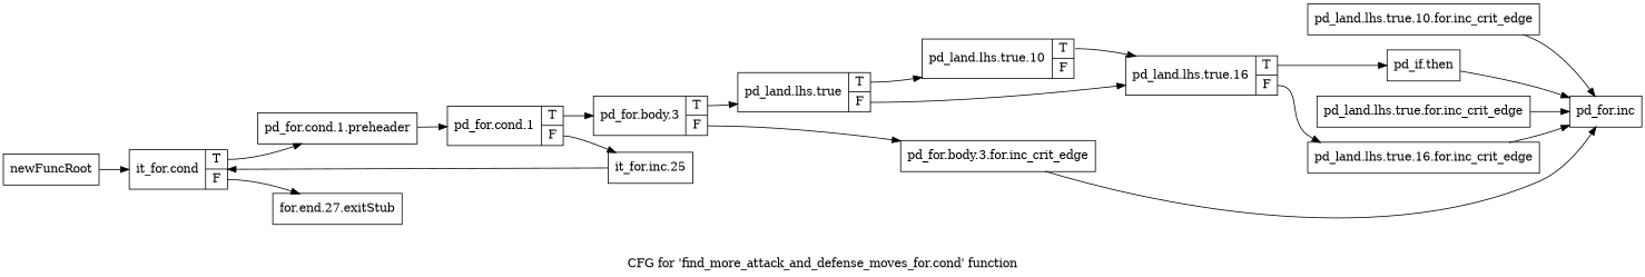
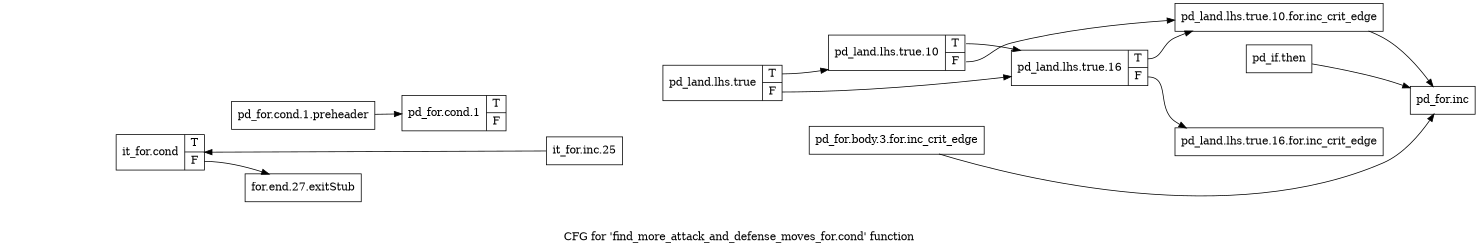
  digraph {
    label="CFG for 'find_more_attack_and_defense_moves_for.cond' function"
    rankdir=LR
    node [shape=record]
-   n1 [label="{newFuncRoot}"]
    n2 [label="{it_for.cond|{<s0>T|<s1>F}}"]
    n3 [label="{for.end.27.exitStub}"]
    n4 [label="{pd_for.cond.1.preheader}"]
    n5 [label="{pd_for.cond.1|{<s0>T|<s1>F}}"]
-   n6 [label="{pd_for.body.3|{<s0>T|<s1>F}}"]
    n7 [label="{it_for.inc.25}"]
    n8 [label="{pd_land.lhs.true|{<s0>T|<s1>F}}"]
    n9 [label="{pd_for.body.3.for.inc_crit_edge}"]
    n10 [label="{pd_land.lhs.true.10|{<s0>T|<s1>F}}"]
    n11 [label="{pd_land.lhs.true.16|{<s0>T|<s1>F}}"]
    n12 [label="{pd_for.inc}"]
    n13 [label="{pd_land.lhs.true.10.for.inc_crit_edge}"]
-   n14 [label="{pd_land.lhs.true.for.inc_crit_edge}"]
    n15 [label="{pd_if.then}"]
    n16 [label="{pd_land.lhs.true.16.for.inc_crit_edge}"]
-   n1 -> n2
    n2 -> n3 [tailport=s1]
-   n2 -> n4 [tailport=s0]
    n4 -> n5
-   n5 -> n6 [tailport=s0]
-   n5 -> n7 [tailport=s1]
-   n6 -> n8 [tailport=s0]
-   n6 -> n9 [tailport=s1]
    n7 -> n2
    n8 -> n10 [tailport=s0]
    n8 -> n11 [tailport=s1]
    n9 -> n12
    n10 -> n11 [tailport=s0]
-   n11 -> n15 [tailport=s0]
+   n10 -> n13 [tailport=s1]
+   n11 -> n13 [tailport=s0]
    n11 -> n16 [tailport=s1]
    n13 -> n12
-   n14 -> n12
    n15 -> n12
-   n16 -> n12
  }
